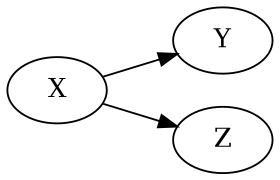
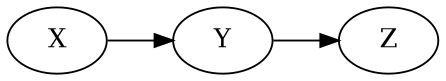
  strict digraph {
    rankdir=LR
    node [y=0]
    X [x=-1]
    Y [x=0]
    Z [x=1]
    X -> Y
-   X -> Z
+   Y -> Z
  }
